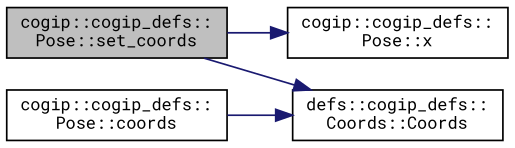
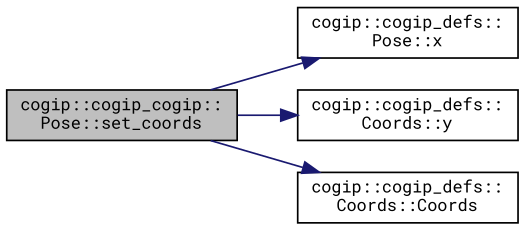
  digraph {
    fontname="Roboto Mono"
    rankdir=LR
    node [color=black fontname="Roboto Mono" fontsize=10 shape=record]
    edge [color=midnightblue fontname="Roboto Mono" fontsize=10 labelfontname=Helvetica labelfontsize=10 style=solid]
-   n1 [fillcolor=grey75 fontcolor=black height=0.2 label="cogip::cogip_defs::\lPose::set_coords" style=filled width=0.4]
+   n1 [fillcolor=grey75 fontcolor=black height=0.2 label="cogip::cogip_cogip::\lPose::set_coords" style=filled width=0.4]
    n2 [height=0.2 label="cogip::cogip_defs::\lPose::x" width=0.4]
-   n4 [height=0.2 label="defs::cogip_defs::\lCoords::Coords" width=0.4]
-   n5 [height=0.2 label="cogip::cogip_defs::\lPose::coords" width=0.4]
+   n3 [height=0.2 label="cogip::cogip_defs::\lCoords::y" width=0.4]
+   n4 [height=0.2 label="cogip::cogip_defs::\lCoords::Coords" width=0.4]
    n1 -> n2
+   n1 -> n3
    n1 -> n4
-   n5 -> n4
  }
